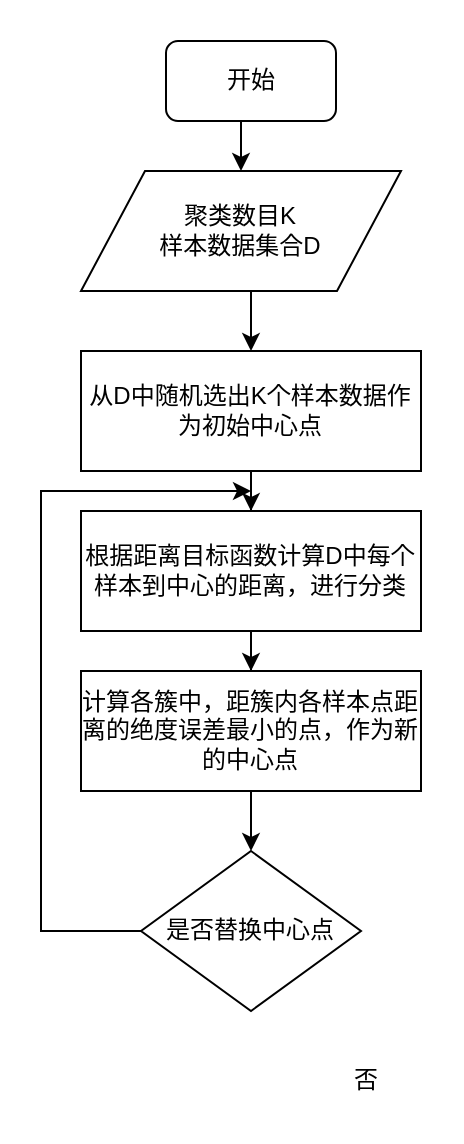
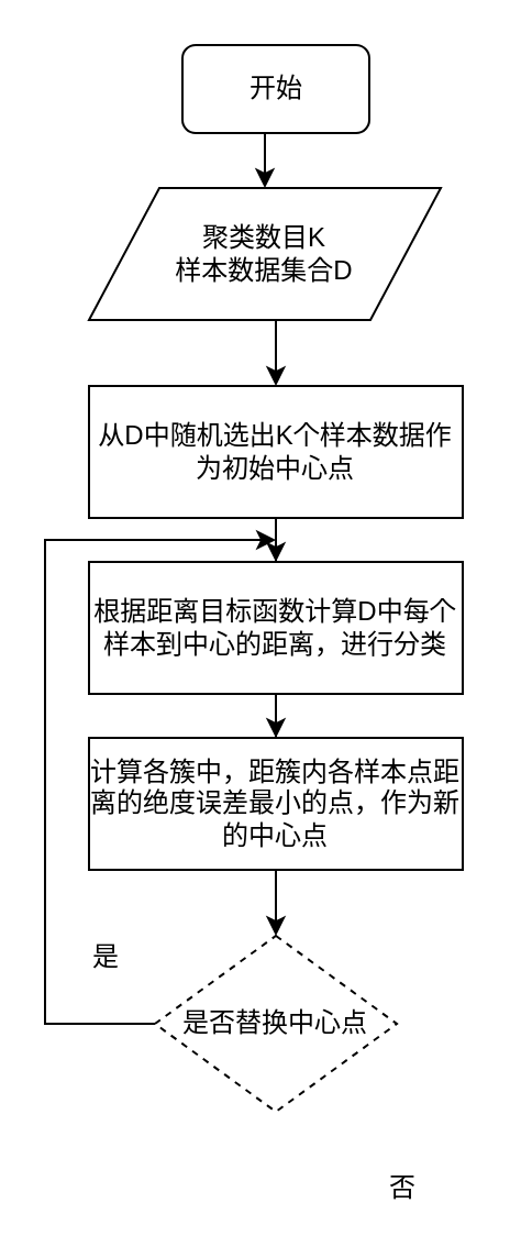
  <mxCell id="0" />
  <mxCell id="1" parent="0" />
  <mxCell id="2" value="聚类数目K&lt;br&gt;样本数据集合D&lt;br&gt;" style="shape=parallelogram;perimeter=parallelogramPerimeter;whiteSpace=wrap;html=1;" vertex="1" parent="1"><mxGeometry x="40" y="85" width="160" height="60" as="geometry" /></mxCell>
  <mxCell id="3" value="" style="edgeStyle=orthogonalEdgeStyle;rounded=0;orthogonalLoop=1;jettySize=auto;html=1;" edge="1" parent="1" source="8" target="5"><mxGeometry relative="1" as="geometry" /></mxCell>
  <mxCell id="4" value="" style="edgeStyle=orthogonalEdgeStyle;rounded=0;orthogonalLoop=1;jettySize=auto;html=1;" edge="1" parent="1" source="5" target="7"><mxGeometry relative="1" as="geometry" /></mxCell>
  <mxCell id="5" value="根据距离目标函数计算D中每个样本到中心的距离，进行分类" style="rounded=0;whiteSpace=wrap;html=1;" vertex="1" parent="1"><mxGeometry x="40" y="255" width="170" height="60" as="geometry" /></mxCell>
  <mxCell id="6" value="" style="edgeStyle=orthogonalEdgeStyle;rounded=0;orthogonalLoop=1;jettySize=auto;html=1;" edge="1" parent="1" source="7" target="11"><mxGeometry relative="1" as="geometry" /></mxCell>
  <mxCell id="7" value="&lt;span&gt;计算各簇中，距簇内各样本点距离的绝度误差最小的点，作为新的中心点&lt;/span&gt;" style="rounded=0;whiteSpace=wrap;html=1;" vertex="1" parent="1"><mxGeometry x="40" y="335" width="170" height="60" as="geometry" /></mxCell>
  <mxCell id="8" value="从D中随机选出K个样本数据作为初始中心点" style="rounded=0;whiteSpace=wrap;html=1;" vertex="1" parent="1"><mxGeometry x="40" y="175" width="170" height="60" as="geometry" /></mxCell>
  <mxCell id="9" value="" style="edgeStyle=orthogonalEdgeStyle;rounded=0;orthogonalLoop=1;jettySize=auto;html=1;" edge="1" parent="1" source="2" target="8"><mxGeometry relative="1" as="geometry"><mxPoint x="100" y="145" as="sourcePoint" /><mxPoint x="100" y="225" as="targetPoint" /><Array as="points"><mxPoint x="125" y="155" /><mxPoint x="125" y="155" /></Array></mxGeometry></mxCell>
  <mxCell id="10" style="edgeStyle=orthogonalEdgeStyle;rounded=0;orthogonalLoop=1;jettySize=auto;html=1;exitX=0;exitY=0.5;exitDx=0;exitDy=0;" edge="1" parent="1" source="11"><mxGeometry relative="1" as="geometry"><mxPoint x="125" y="245" as="targetPoint" /><Array as="points"><mxPoint x="20" y="465" /><mxPoint x="20" y="245" /><mxPoint x="40" y="245" /></Array></mxGeometry></mxCell>
- <mxCell id="11" value="是否替换中心点" style="rhombus;whiteSpace=wrap;html=1;" vertex="1" parent="1"><mxGeometry x="70" y="425" width="110" height="80" as="geometry" /></mxCell>
+ <mxCell id="11" value="是否替换中心点" style="rhombus;whiteSpace=wrap;html=1;dashed=1;" vertex="1" parent="1"><mxGeometry x="70" y="425" width="110" height="80" as="geometry" /></mxCell>
+ <mxCell id="12" value="是" style="text;html=1;resizable=0;points=[];autosize=1;align=left;verticalAlign=top;spacingTop=-4;" vertex="1" parent="1"><mxGeometry x="40" y="425" width="30" height="20" as="geometry" /></mxCell>
  <mxCell id="13" value="否" style="text;html=1;resizable=0;points=[];autosize=1;align=left;verticalAlign=top;spacingTop=-4;" vertex="1" parent="1"><mxGeometry x="175" y="530" width="30" height="20" as="geometry" /></mxCell>
  <mxCell id="14" style="edgeStyle=orthogonalEdgeStyle;rounded=0;orthogonalLoop=1;jettySize=auto;html=1;exitX=0.5;exitY=1;exitDx=0;exitDy=0;entryX=0.5;entryY=0;entryDx=0;entryDy=0;" edge="1" parent="1" source="15" target="2"><mxGeometry relative="1" as="geometry" /></mxCell>
  <mxCell id="15" value="开始" style="rounded=1;whiteSpace=wrap;html=1;" vertex="1" parent="1"><mxGeometry x="82.5" y="20" width="85" height="40" as="geometry" /></mxCell>
